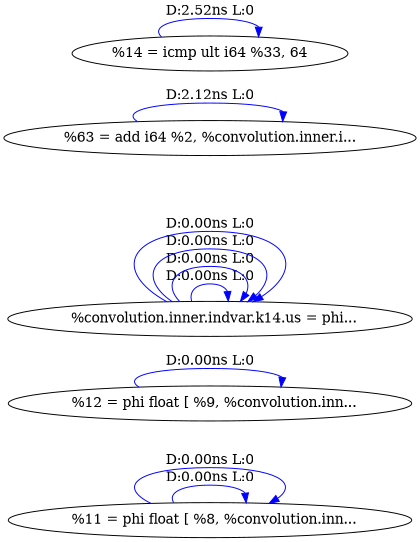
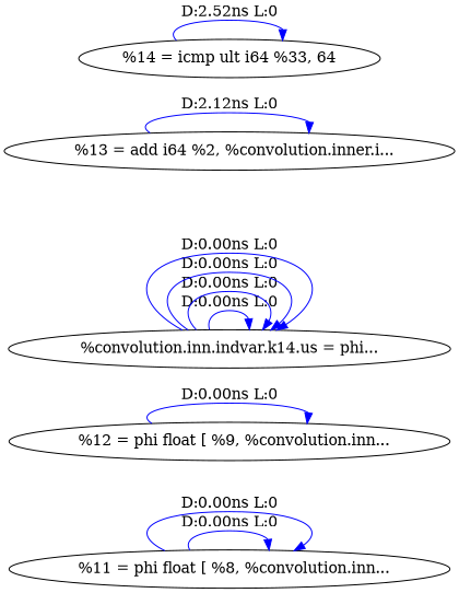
  digraph {
    rankdir=LR
    edge [color=blue]
    n1 [label="  %11 = phi float [ %8, %convolution.inn..."]
    n2 [label="  %12 = phi float [ %9, %convolution.inn..."]
-   n3 [label="  %convolution.inner.indvar.k14.us = phi..."]
-   n4 [label="%63 = add i64 %2, %convolution.inner.i..."]
+   n3 [label="%convolution.inn.indvar.k14.us = phi..."]
+   n4 [label="  %13 = add i64 %2, %convolution.inner.i..."]
    n5 [label="%14 = icmp ult i64 %33, 64"]
    n1 -> n1 [label="D:0.00ns L:0"]
    n1 -> n1 [label="D:0.00ns L:0"]
    n2 -> n2 [label="D:0.00ns L:0"]
    n3 -> n3 [label="D:0.00ns L:0"]
    n3 -> n3 [label="D:0.00ns L:0"]
    n3 -> n3 [label="D:0.00ns L:0"]
    n3 -> n3 [label="D:0.00ns L:0"]
    n4 -> n4 [label="D:2.12ns L:0"]
    n5 -> n5 [label="D:2.52ns L:0"]
  }
